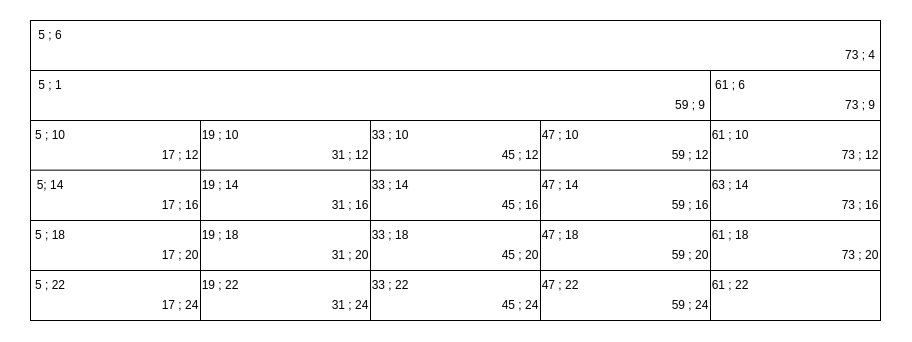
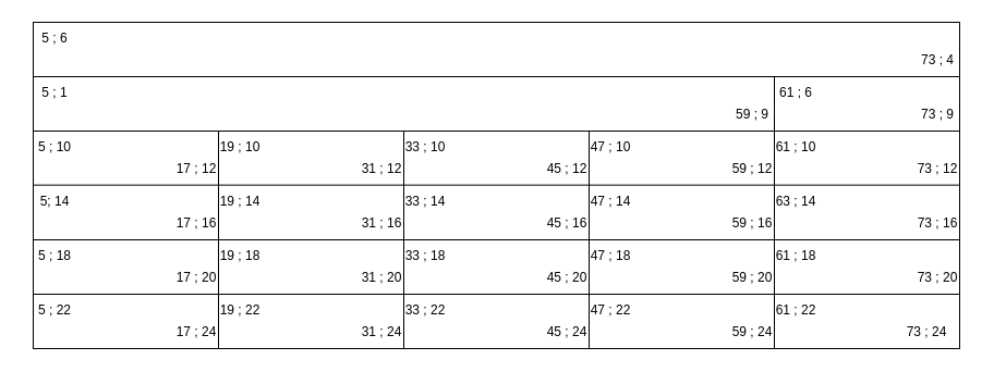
  <mxCell id="0" />
  <mxCell id="1" parent="0" />
  <mxCell id="2" value="" style="rounded=0;whiteSpace=wrap;html=1;" vertex="1" parent="1"><mxGeometry width="850" height="300" as="geometry" x="30" y="20" /></mxCell>
  <mxCell id="3" value="" style="endArrow=none;html=1;rounded=0;" edge="1" parent="1"><mxGeometry width="50" height="50" relative="1" as="geometry"><mxPoint y="70" as="sourcePoint" x="30" /><mxPoint x="880" y="70" as="targetPoint" /></mxGeometry></mxCell>
  <mxCell id="4" value="" style="endArrow=none;html=1;rounded=0;" edge="1" parent="1"><mxGeometry width="50" height="50" relative="1" as="geometry"><mxPoint y="120" as="sourcePoint" x="30" /><mxPoint x="880" y="120" as="targetPoint" /></mxGeometry></mxCell>
  <mxCell id="5" value="" style="endArrow=none;html=1;rounded=0;" edge="1" parent="1"><mxGeometry width="50" height="50" relative="1" as="geometry"><mxPoint y="169.66" as="sourcePoint" x="30" /><mxPoint x="880" y="169.66" as="targetPoint" /></mxGeometry></mxCell>
  <mxCell id="6" value="" style="endArrow=none;html=1;rounded=0;" edge="1" parent="1"><mxGeometry width="50" height="50" relative="1" as="geometry"><mxPoint y="220" as="sourcePoint" x="30" /><mxPoint x="880" y="220" as="targetPoint" /></mxGeometry></mxCell>
  <mxCell id="7" value="" style="endArrow=none;html=1;rounded=0;" edge="1" parent="1"><mxGeometry width="50" height="50" relative="1" as="geometry"><mxPoint y="270" as="sourcePoint" x="30" /><mxPoint x="880" y="270" as="targetPoint" /></mxGeometry></mxCell>
  <mxCell id="8" value="" style="endArrow=none;html=1;rounded=0;" edge="1" parent="1"><mxGeometry width="50" height="50" relative="1" as="geometry"><mxPoint x="200" y="320" as="sourcePoint" /><mxPoint x="200" y="120" as="targetPoint" /></mxGeometry></mxCell>
  <mxCell id="9" value="" style="endArrow=none;html=1;rounded=0;" edge="1" parent="1"><mxGeometry width="50" height="50" relative="1" as="geometry"><mxPoint x="370" y="320" as="sourcePoint" /><mxPoint x="370" y="120" as="targetPoint" /></mxGeometry></mxCell>
  <mxCell id="10" value="" style="endArrow=none;html=1;rounded=0;" edge="1" parent="1"><mxGeometry width="50" height="50" relative="1" as="geometry"><mxPoint x="540" y="320" as="sourcePoint" /><mxPoint x="540" y="120" as="targetPoint" /></mxGeometry></mxCell>
  <mxCell id="11" value="" style="endArrow=none;html=1;rounded=0;" edge="1" parent="1"><mxGeometry width="50" height="50" relative="1" as="geometry"><mxPoint x="710" y="320" as="sourcePoint" /><mxPoint x="710" y="70" as="targetPoint" /></mxGeometry></mxCell>
  <mxCell id="12" value="5 ; 1" style="text;html=1;align=center;verticalAlign=middle;whiteSpace=wrap;rounded=0;" vertex="1" parent="1"><mxGeometry x="20" y="70" width="60" height="30" as="geometry" /></mxCell>
  <mxCell id="13" value="73 ; 4" style="text;html=1;align=center;verticalAlign=middle;whiteSpace=wrap;rounded=0;" vertex="1" parent="1"><mxGeometry x="830" y="40" width="60" height="30" as="geometry" /></mxCell>
  <mxCell id="14" value="5 ; 6" style="text;html=1;align=center;verticalAlign=middle;whiteSpace=wrap;rounded=0;" vertex="1" parent="1"><mxGeometry x="20" width="60" height="30" as="geometry" y="20" /></mxCell>
  <mxCell id="15" value="59 ; 9" style="text;html=1;align=center;verticalAlign=middle;whiteSpace=wrap;rounded=0;" vertex="1" parent="1"><mxGeometry x="660" y="90" width="60" height="30" as="geometry" /></mxCell>
  <mxCell id="16" value="61 ; 6" style="text;html=1;align=center;verticalAlign=middle;whiteSpace=wrap;rounded=0;" vertex="1" parent="1"><mxGeometry x="700" y="70" width="60" height="30" as="geometry" /></mxCell>
  <mxCell id="17" value="73 ; 9" style="text;html=1;align=center;verticalAlign=middle;whiteSpace=wrap;rounded=0;" vertex="1" parent="1"><mxGeometry x="830" y="90" width="60" height="30" as="geometry" /></mxCell>
  <mxCell id="18" value="5 ; 10" style="text;html=1;align=center;verticalAlign=middle;whiteSpace=wrap;rounded=0;" vertex="1" parent="1"><mxGeometry x="20" y="120" width="60" height="30" as="geometry" /></mxCell>
  <mxCell id="19" value="5; 14" style="text;html=1;align=center;verticalAlign=middle;whiteSpace=wrap;rounded=0;" vertex="1" parent="1"><mxGeometry x="20" y="170" width="60" height="30" as="geometry" /></mxCell>
  <mxCell id="20" value="5 ; 18" style="text;html=1;align=center;verticalAlign=middle;whiteSpace=wrap;rounded=0;" vertex="1" parent="1"><mxGeometry x="20" y="220" width="60" height="30" as="geometry" /></mxCell>
  <mxCell id="21" value="5 ; 22" style="text;html=1;align=center;verticalAlign=middle;whiteSpace=wrap;rounded=0;" vertex="1" parent="1"><mxGeometry x="20" y="270" width="60" height="30" as="geometry" /></mxCell>
  <mxCell id="22" value="17 ; 12" style="text;html=1;align=center;verticalAlign=middle;whiteSpace=wrap;rounded=0;" vertex="1" parent="1"><mxGeometry x="150" y="140" width="60" height="30" as="geometry" /></mxCell>
  <mxCell id="23" value="17 ; 16" style="text;html=1;align=center;verticalAlign=middle;whiteSpace=wrap;rounded=0;" vertex="1" parent="1"><mxGeometry x="150" y="190" width="60" height="30" as="geometry" /></mxCell>
  <mxCell id="24" value="17 ; 20" style="text;html=1;align=center;verticalAlign=middle;whiteSpace=wrap;rounded=0;" vertex="1" parent="1"><mxGeometry x="150" y="240" width="60" height="30" as="geometry" /></mxCell>
  <mxCell id="25" value="17 ; 24" style="text;html=1;align=center;verticalAlign=middle;whiteSpace=wrap;rounded=0;" vertex="1" parent="1"><mxGeometry x="150" y="290" width="60" height="30" as="geometry" /></mxCell>
  <mxCell id="26" value="19 ; 10" style="text;html=1;align=center;verticalAlign=middle;whiteSpace=wrap;rounded=0;" vertex="1" parent="1"><mxGeometry x="190" y="120" width="60" height="30" as="geometry" /></mxCell>
  <mxCell id="27" value="19 ; 14" style="text;html=1;align=center;verticalAlign=middle;whiteSpace=wrap;rounded=0;" vertex="1" parent="1"><mxGeometry x="190" y="170" width="60" height="30" as="geometry" /></mxCell>
  <mxCell id="28" value="19 ; 18" style="text;html=1;align=center;verticalAlign=middle;whiteSpace=wrap;rounded=0;" vertex="1" parent="1"><mxGeometry x="190" y="220" width="60" height="30" as="geometry" /></mxCell>
  <mxCell id="29" value="19 ; 22" style="text;html=1;align=center;verticalAlign=middle;whiteSpace=wrap;rounded=0;" vertex="1" parent="1"><mxGeometry x="190" y="270" width="60" height="30" as="geometry" /></mxCell>
  <mxCell id="30" value="31 ; 12" style="text;html=1;align=center;verticalAlign=middle;whiteSpace=wrap;rounded=0;" vertex="1" parent="1"><mxGeometry x="320" y="140" width="60" height="30" as="geometry" /></mxCell>
  <mxCell id="31" value="45 ; 12" style="text;html=1;align=center;verticalAlign=middle;whiteSpace=wrap;rounded=0;" vertex="1" parent="1"><mxGeometry x="490" y="140" width="60" height="30" as="geometry" /></mxCell>
  <mxCell id="32" value="33 ; 10" style="text;html=1;align=center;verticalAlign=middle;whiteSpace=wrap;rounded=0;" vertex="1" parent="1"><mxGeometry x="360" y="120" width="60" height="30" as="geometry" /></mxCell>
  <mxCell id="33" value="31 ; 16" style="text;html=1;align=center;verticalAlign=middle;whiteSpace=wrap;rounded=0;" vertex="1" parent="1"><mxGeometry x="320" y="190" width="60" height="30" as="geometry" /></mxCell>
  <mxCell id="34" value="31 ; 20" style="text;html=1;align=center;verticalAlign=middle;whiteSpace=wrap;rounded=0;" vertex="1" parent="1"><mxGeometry x="320" y="240" width="60" height="30" as="geometry" /></mxCell>
  <mxCell id="35" value="31 ; 24" style="text;html=1;align=center;verticalAlign=middle;whiteSpace=wrap;rounded=0;" vertex="1" parent="1"><mxGeometry x="320" y="290" width="60" height="30" as="geometry" /></mxCell>
  <mxCell id="36" value="33 ; 14" style="text;html=1;align=center;verticalAlign=middle;whiteSpace=wrap;rounded=0;" vertex="1" parent="1"><mxGeometry x="360" y="170" width="60" height="30" as="geometry" /></mxCell>
  <mxCell id="37" value="33 ; 18" style="text;html=1;align=center;verticalAlign=middle;whiteSpace=wrap;rounded=0;" vertex="1" parent="1"><mxGeometry x="360" y="220" width="60" height="30" as="geometry" /></mxCell>
  <mxCell id="38" value="33 ; 22" style="text;html=1;align=center;verticalAlign=middle;whiteSpace=wrap;rounded=0;" vertex="1" parent="1"><mxGeometry x="360" y="270" width="60" height="30" as="geometry" /></mxCell>
  <mxCell id="39" value="45 ; 16" style="text;html=1;align=center;verticalAlign=middle;whiteSpace=wrap;rounded=0;" vertex="1" parent="1"><mxGeometry x="490" y="190" width="60" height="30" as="geometry" /></mxCell>
  <mxCell id="40" value="45 ; 20" style="text;html=1;align=center;verticalAlign=middle;whiteSpace=wrap;rounded=0;" vertex="1" parent="1"><mxGeometry x="490" y="240" width="60" height="30" as="geometry" /></mxCell>
  <mxCell id="41" value="45 ; 24" style="text;html=1;align=center;verticalAlign=middle;whiteSpace=wrap;rounded=0;" vertex="1" parent="1"><mxGeometry x="490" y="290" width="60" height="30" as="geometry" /></mxCell>
  <mxCell id="42" value="47 ; 10" style="text;html=1;align=center;verticalAlign=middle;whiteSpace=wrap;rounded=0;" vertex="1" parent="1"><mxGeometry x="530" y="120" width="60" height="30" as="geometry" /></mxCell>
  <mxCell id="43" value="47 ; 14" style="text;html=1;align=center;verticalAlign=middle;whiteSpace=wrap;rounded=0;" vertex="1" parent="1"><mxGeometry x="530" y="170" width="60" height="30" as="geometry" /></mxCell>
  <mxCell id="44" value="47 ; 18" style="text;html=1;align=center;verticalAlign=middle;whiteSpace=wrap;rounded=0;" vertex="1" parent="1"><mxGeometry x="530" y="220" width="60" height="30" as="geometry" /></mxCell>
  <mxCell id="45" value="47 ; 22" style="text;html=1;align=center;verticalAlign=middle;whiteSpace=wrap;rounded=0;" vertex="1" parent="1"><mxGeometry x="530" y="270" width="60" height="30" as="geometry" /></mxCell>
  <mxCell id="46" value="59 ; 12" style="text;html=1;align=center;verticalAlign=middle;whiteSpace=wrap;rounded=0;" vertex="1" parent="1"><mxGeometry x="660" y="140" width="60" height="30" as="geometry" /></mxCell>
  <mxCell id="47" value="59 ; 16" style="text;html=1;align=center;verticalAlign=middle;whiteSpace=wrap;rounded=0;" vertex="1" parent="1"><mxGeometry x="660" y="190" width="60" height="30" as="geometry" /></mxCell>
  <mxCell id="48" value="59 ; 20" style="text;html=1;align=center;verticalAlign=middle;whiteSpace=wrap;rounded=0;" vertex="1" parent="1"><mxGeometry x="660" y="240" width="60" height="30" as="geometry" /></mxCell>
  <mxCell id="49" value="59 ; 24" style="text;html=1;align=center;verticalAlign=middle;whiteSpace=wrap;rounded=0;" vertex="1" parent="1"><mxGeometry x="660" y="290" width="60" height="30" as="geometry" /></mxCell>
  <mxCell id="50" value="61 ; 10" style="text;html=1;align=center;verticalAlign=middle;whiteSpace=wrap;rounded=0;" vertex="1" parent="1"><mxGeometry x="700" y="120" width="60" height="30" as="geometry" /></mxCell>
  <mxCell id="51" value="63 ; 14" style="text;html=1;align=center;verticalAlign=middle;whiteSpace=wrap;rounded=0;" vertex="1" parent="1"><mxGeometry x="700" y="170" width="60" height="30" as="geometry" /></mxCell>
  <mxCell id="52" value="61 ; 18" style="text;html=1;align=center;verticalAlign=middle;whiteSpace=wrap;rounded=0;" vertex="1" parent="1"><mxGeometry x="700" y="220" width="60" height="30" as="geometry" /></mxCell>
  <mxCell id="53" value="61 ; 22" style="text;html=1;align=center;verticalAlign=middle;whiteSpace=wrap;rounded=0;" vertex="1" parent="1"><mxGeometry x="700" y="270" width="60" height="30" as="geometry" /></mxCell>
  <mxCell id="54" value="73 ; 12" style="text;html=1;align=center;verticalAlign=middle;whiteSpace=wrap;rounded=0;" vertex="1" parent="1"><mxGeometry x="830" y="140" width="60" height="30" as="geometry" /></mxCell>
  <mxCell id="55" value="73 ; 16" style="text;html=1;align=center;verticalAlign=middle;whiteSpace=wrap;rounded=0;" vertex="1" parent="1"><mxGeometry x="830" y="190" width="60" height="30" as="geometry" /></mxCell>
  <mxCell id="56" value="73 ; 20" style="text;html=1;align=center;verticalAlign=middle;whiteSpace=wrap;rounded=0;" vertex="1" parent="1"><mxGeometry x="830" y="240" width="60" height="30" as="geometry" /></mxCell>
+ <mxCell id="57" value="73 ; 24" style="text;html=1;align=center;verticalAlign=middle;whiteSpace=wrap;rounded=0;" vertex="1" parent="1"><mxGeometry x="820" y="290" width="60" height="30" as="geometry" /></mxCell>
